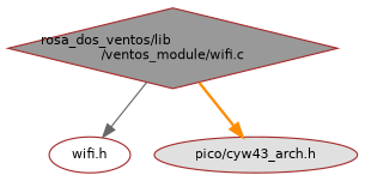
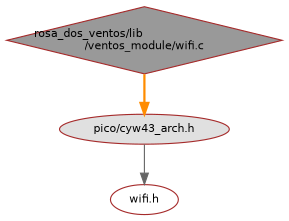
  digraph {
    node [color=brown fontname=Helvetica fontsize=10 shape=ellipse style=filled]
    edge [fontname=Helvetica fontsize=10 labelfontname=Helvetica labelfontsize=10]
    n1 [fillcolor=grey60 fontcolor=black height=0.2 label="rosa_dos_ventos/lib\l/ventos_module/wifi.c" shape=diamond width=0.4]
    n2 [fillcolor=white height=0.2 label="wifi.h" width=0.4]
    n3 [fillcolor="#E0E0E0" height=0.2 label="pico/cyw43_arch.h" width=0.4]
-   n1 -> n2 [color=gray40 style=solid]
+   n3 -> n2 [color=gray40 style=solid]
    n1 -> n3 [color=darkorange style=bold]
  }
